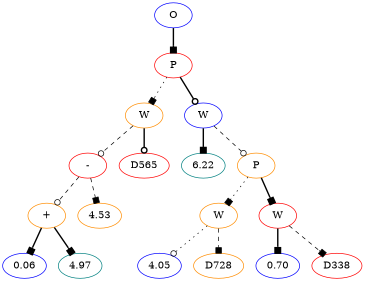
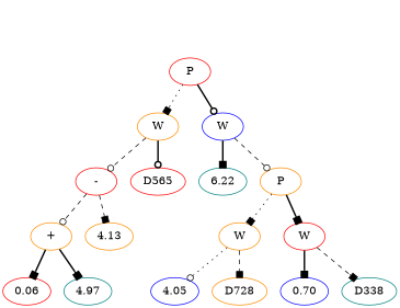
  digraph {
    node [color=darkorange]
    edge [arrowhead=box style=bold]
-   n1 [color=blue label=O]
    n2 [color=red label=P]
    n3 [label=W]
    n4 [color=blue label=W]
    n5 [color=red label="-"]
    n6 [color=red label=D565]
    n7 [color=teal label=6.22]
    n8 [label=P]
    n9 [label="+"]
-   n10 [label=4.53]
-   n11 [color=blue label=0.06]
+   n10 [label=4.13]
+   n11 [color=red label=0.06]
    n12 [color=teal label=4.97]
    n13 [label=W]
    n14 [color=red label=W]
    n15 [color=blue label=4.05]
    n16 [label=D728]
    n17 [color=blue label=0.70]
-   n18 [color=red label=D338]
-   n1 -> n2
+   n18 [color=teal label=D338]
    n2 -> n3 [style=dotted]
    n2 -> n4 [arrowhead=odot]
    n3 -> n5 [arrowhead=odot style=dashed]
    n3 -> n6 [arrowhead=odot]
    n4 -> n7
    n4 -> n8 [arrowhead=odot style=dashed]
    n5 -> n9 [arrowhead=odot style=dashed]
    n5 -> n10 [style=dashed]
    n8 -> n13 [style=dotted]
    n8 -> n14
    n9 -> n11
    n9 -> n12
    n13 -> n15 [arrowhead=odot style=dotted]
    n13 -> n16 [style=dashed]
    n14 -> n17
    n14 -> n18 [style=dashed]
  }
